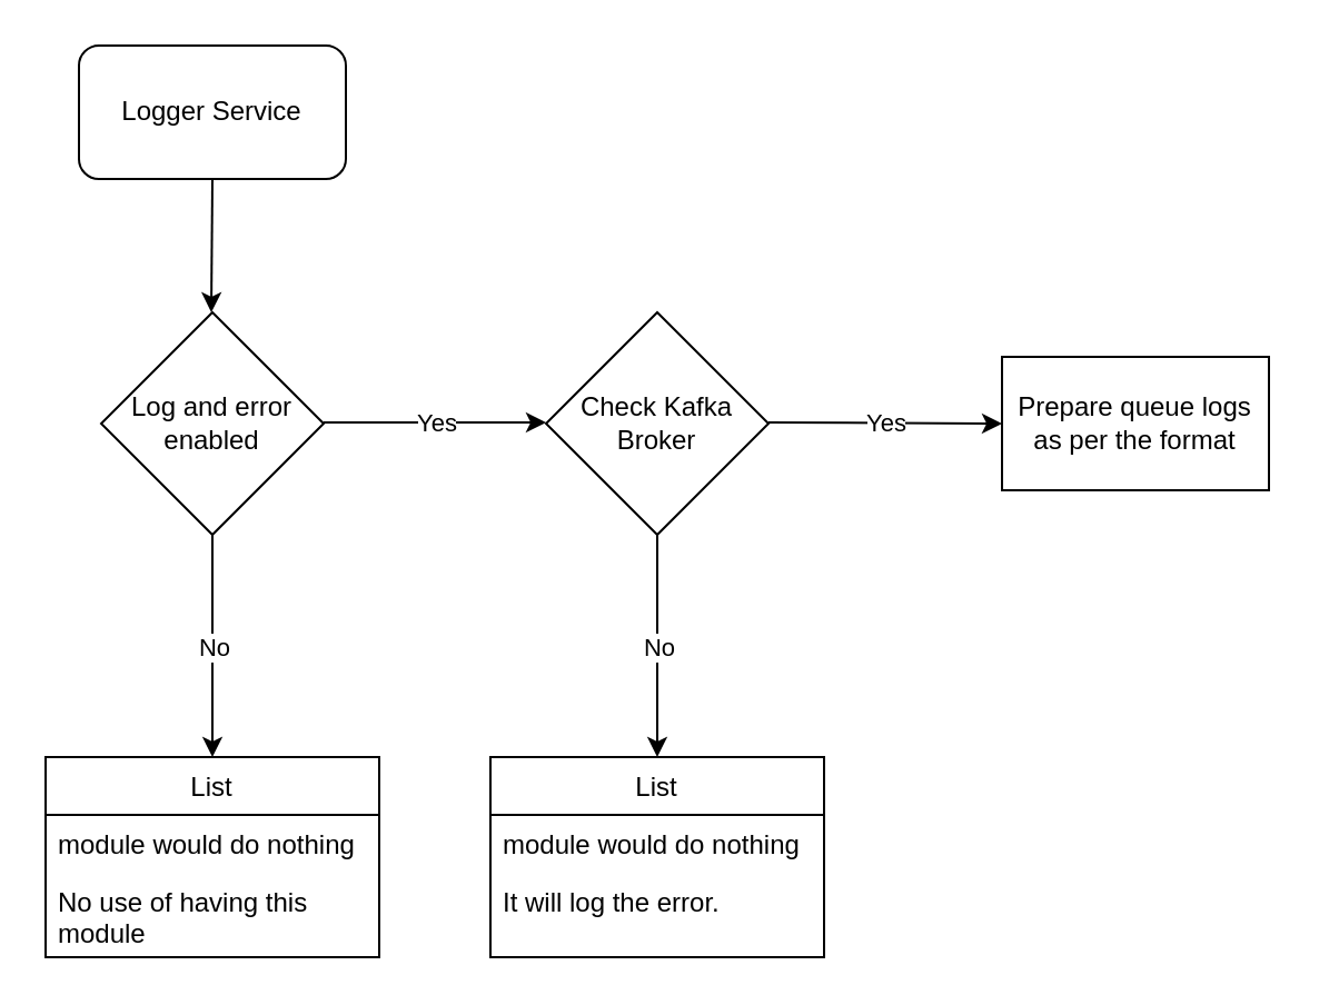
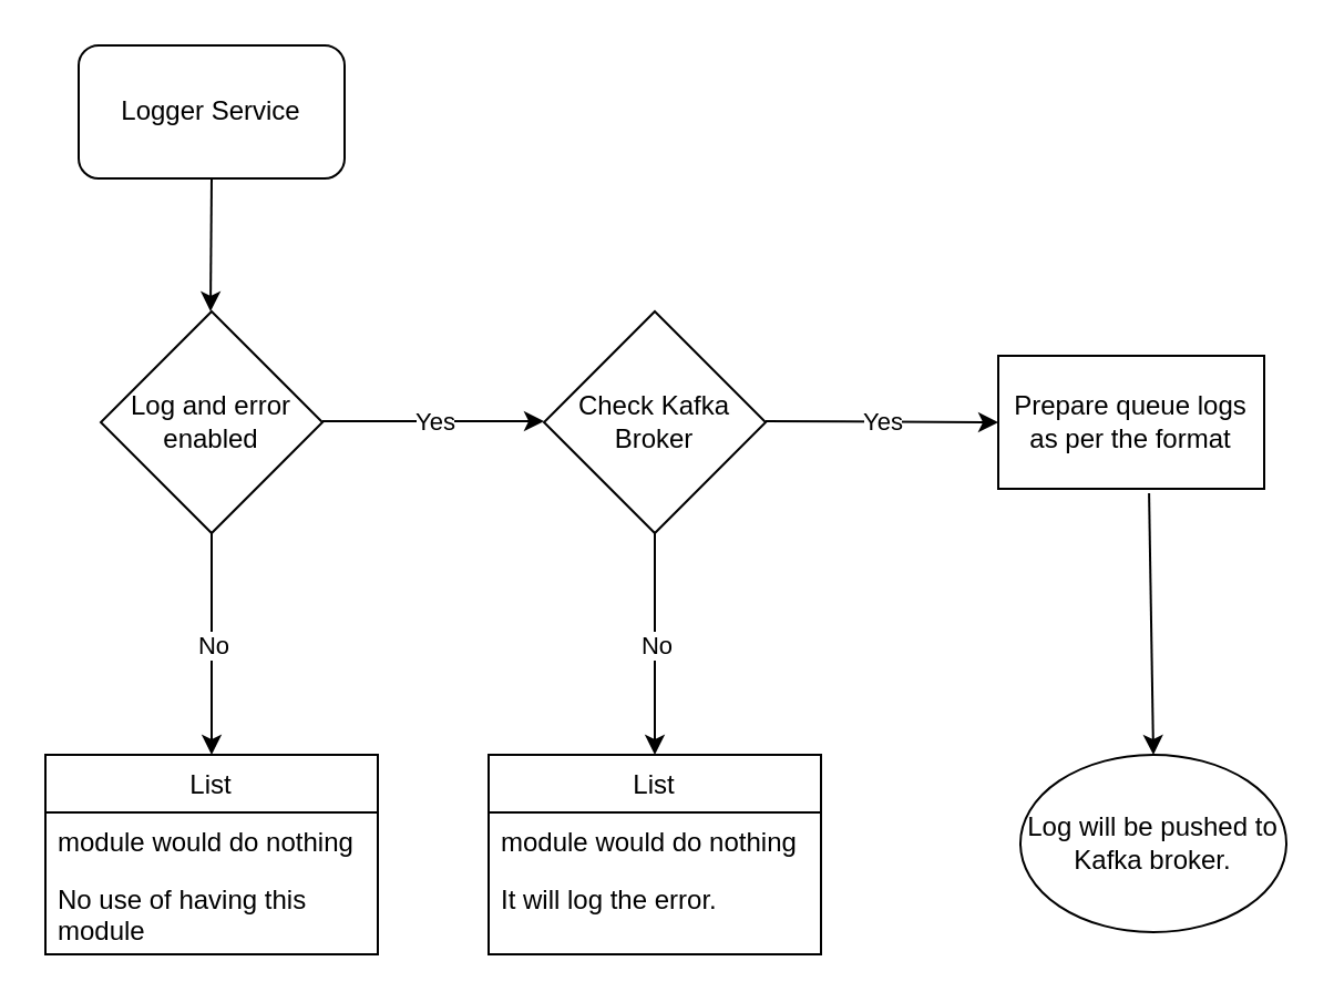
  <mxCell id="0" />
  <mxCell id="1" parent="0" />
  <mxCell id="2" value="Logger Service" style="rounded=1;whiteSpace=wrap;html=1;" vertex="1" parent="1"><mxGeometry x="35" y="20" width="120" height="60" as="geometry" /></mxCell>
  <mxCell id="3" value="Log and error enabled" style="rhombus;whiteSpace=wrap;html=1;" vertex="1" parent="1"><mxGeometry x="45" y="140" width="100" height="100" as="geometry" /></mxCell>
  <mxCell id="4" value="" style="endArrow=classic;html=1;" edge="1" parent="1"><mxGeometry relative="1" as="geometry"><mxPoint x="145" y="189.5" as="sourcePoint" /><mxPoint x="245" y="189.5" as="targetPoint" /></mxGeometry></mxCell>
  <mxCell id="5" value="Yes" style="edgeLabel;resizable=0;html=1;align=center;verticalAlign=middle;" connectable="0" vertex="1" parent="4"><mxGeometry relative="1" as="geometry" /></mxCell>
  <mxCell id="6" value="" style="endArrow=classic;html=1;exitX=0.5;exitY=1;exitDx=0;exitDy=0;" edge="1" parent="1" source="3"><mxGeometry relative="1" as="geometry"><mxPoint x="155" y="199.5" as="sourcePoint" /><mxPoint x="95" y="340" as="targetPoint" /></mxGeometry></mxCell>
  <mxCell id="7" value="No" style="edgeLabel;resizable=0;html=1;align=center;verticalAlign=middle;" connectable="0" vertex="1" parent="6"><mxGeometry relative="1" as="geometry" /></mxCell>
  <mxCell id="8" value="" style="endArrow=classic;html=1;" edge="1" parent="1"><mxGeometry relative="1" as="geometry"><mxPoint x="95" y="80" as="sourcePoint" /><mxPoint x="94.5" y="140" as="targetPoint" /></mxGeometry></mxCell>
  <mxCell id="9" value="List" style="swimlane;fontStyle=0;childLayout=stackLayout;horizontal=1;startSize=26;horizontalStack=0;resizeParent=1;resizeParentMax=0;resizeLast=0;collapsible=1;marginBottom=0;" vertex="1" parent="1"><mxGeometry x="20" y="340" width="150" height="90" as="geometry" /></mxCell>
  <mxCell id="10" value="module would do nothing" style="text;strokeColor=none;fillColor=none;align=left;verticalAlign=top;spacingLeft=4;spacingRight=4;overflow=hidden;rotatable=0;points=[[0,0.5],[1,0.5]];portConstraint=eastwest;" vertex="1" parent="9"><mxGeometry y="26" width="150" height="26" as="geometry" /></mxCell>
  <mxCell id="11" value="No use of having this &#10;module" style="text;strokeColor=none;fillColor=none;align=left;verticalAlign=top;spacingLeft=4;spacingRight=4;overflow=hidden;rotatable=0;points=[[0,0.5],[1,0.5]];portConstraint=eastwest;" vertex="1" parent="9"><mxGeometry y="52" width="150" height="38" as="geometry" /></mxCell>
  <mxCell id="12" value="Check Kafka Broker" style="rhombus;whiteSpace=wrap;html=1;" vertex="1" parent="1"><mxGeometry x="245" y="140" width="100" height="100" as="geometry" /></mxCell>
  <mxCell id="13" value="" style="endArrow=classic;html=1;exitX=0.5;exitY=1;exitDx=0;exitDy=0;" edge="1" parent="1"><mxGeometry relative="1" as="geometry"><mxPoint x="295" y="240" as="sourcePoint" /><mxPoint x="295" y="340" as="targetPoint" /></mxGeometry></mxCell>
  <mxCell id="14" value="No" style="edgeLabel;resizable=0;html=1;align=center;verticalAlign=middle;" connectable="0" vertex="1" parent="13"><mxGeometry relative="1" as="geometry" /></mxCell>
  <mxCell id="15" value="List" style="swimlane;fontStyle=0;childLayout=stackLayout;horizontal=1;startSize=26;horizontalStack=0;resizeParent=1;resizeParentMax=0;resizeLast=0;collapsible=1;marginBottom=0;" vertex="1" parent="1"><mxGeometry x="220" y="340" width="150" height="90" as="geometry" /></mxCell>
  <mxCell id="16" value="module would do nothing" style="text;strokeColor=none;fillColor=none;align=left;verticalAlign=top;spacingLeft=4;spacingRight=4;overflow=hidden;rotatable=0;points=[[0,0.5],[1,0.5]];portConstraint=eastwest;" vertex="1" parent="15"><mxGeometry y="26" width="150" height="26" as="geometry" /></mxCell>
  <mxCell id="17" value="It will log the error." style="text;strokeColor=none;fillColor=none;align=left;verticalAlign=top;spacingLeft=4;spacingRight=4;overflow=hidden;rotatable=0;points=[[0,0.5],[1,0.5]];portConstraint=eastwest;" vertex="1" parent="15"><mxGeometry y="52" width="150" height="38" as="geometry" /></mxCell>
  <mxCell id="18" value="" style="endArrow=classic;html=1;entryX=0;entryY=0.5;entryDx=0;entryDy=0;" edge="1" parent="1" target="20"><mxGeometry relative="1" as="geometry"><mxPoint x="345" y="189.5" as="sourcePoint" /><mxPoint x="445" y="189.5" as="targetPoint" /></mxGeometry></mxCell>
  <mxCell id="19" value="Yes" style="edgeLabel;resizable=0;html=1;align=center;verticalAlign=middle;" connectable="0" vertex="1" parent="18"><mxGeometry relative="1" as="geometry" /></mxCell>
  <mxCell id="20" value="Prepare queue logs as per the format" style="whiteSpace=wrap;html=1;rounded=0;" vertex="1" parent="1"><mxGeometry x="450" y="160" width="120" height="60" as="geometry" /></mxCell>
+ <mxCell id="21" value="Log will be pushed to Kafka broker." style="ellipse;whiteSpace=wrap;html=1;" vertex="1" parent="1"><mxGeometry x="460" y="340" width="120" height="80" as="geometry" /></mxCell>
+ <mxCell id="22" value="" style="endArrow=classic;html=1;exitX=0.567;exitY=1.033;exitDx=0;exitDy=0;exitPerimeter=0;entryX=0.5;entryY=0;entryDx=0;entryDy=0;" edge="1" parent="1" source="20" target="21"><mxGeometry width="50" height="50" relative="1" as="geometry"><mxPoint x="410" y="250" as="sourcePoint" /><mxPoint x="520" y="330" as="targetPoint" /></mxGeometry></mxCell>
